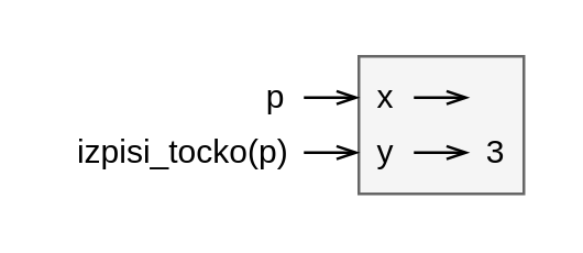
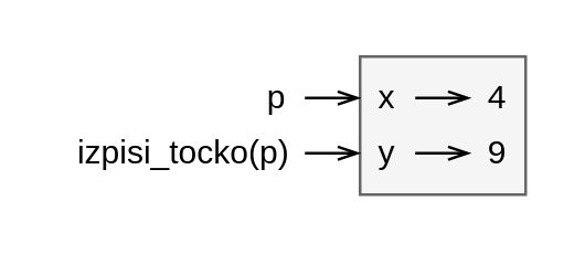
  <mxCell id="0" />
  <mxCell id="1" parent="0" />
  <mxCell id="2" value="" style="group" parent="1" vertex="1" connectable="0"><mxGeometry x="90" y="20" width="100" height="50" as="geometry" /></mxCell>
  <mxCell id="3" value="" style="whiteSpace=wrap;html=1;fillColor=#f5f5f5;strokeColor=#666666;" parent="2" vertex="1"><mxGeometry x="40" width="60" height="50" as="geometry" /></mxCell>
  <mxCell id="4" value="x" style="text;html=1;strokeColor=none;fillColor=none;align=center;verticalAlign=middle;whiteSpace=wrap;" parent="2" vertex="1"><mxGeometry x="40" y="5" width="20" height="20" as="geometry" /></mxCell>
  <mxCell id="5" value="y" style="text;html=1;strokeColor=none;fillColor=none;align=center;verticalAlign=middle;whiteSpace=wrap;" parent="2" vertex="1"><mxGeometry x="40" y="25" width="20" height="20" as="geometry" /></mxCell>
  <mxCell id="6" style="edgeStyle=orthogonalEdgeStyle;rounded=0;html=1;exitX=0.5;exitY=1;endArrow=openThin;endFill=0;jettySize=auto;orthogonalLoop=1;strokeWidth=1;" parent="2" source="3" target="3" edge="1"><mxGeometry relative="1" as="geometry" /></mxCell>
  <mxCell id="7" style="edgeStyle=orthogonalEdgeStyle;rounded=0;html=1;exitX=0.25;exitY=0;entryX=0.25;entryY=0;endArrow=openThin;endFill=0;jettySize=auto;orthogonalLoop=1;strokeWidth=1;" parent="2" source="4" target="4" edge="1"><mxGeometry relative="1" as="geometry" /></mxCell>
- <mxCell id="9" value="3" style="text;html=1;strokeColor=none;fillColor=none;align=center;verticalAlign=middle;whiteSpace=wrap;" parent="2" vertex="1"><mxGeometry x="80" y="25" width="20" height="20" as="geometry" /></mxCell>
+ <mxCell id="8" value="4" style="text;html=1;strokeColor=none;fillColor=none;align=center;verticalAlign=middle;whiteSpace=wrap;" parent="2" vertex="1"><mxGeometry x="80" y="5" width="20" height="20" as="geometry" /></mxCell>
+ <mxCell id="9" value="9" style="text;html=1;strokeColor=none;fillColor=none;align=center;verticalAlign=middle;whiteSpace=wrap;" parent="2" vertex="1"><mxGeometry x="80" y="25" width="20" height="20" as="geometry" /></mxCell>
  <mxCell id="10" value="" style="endArrow=openThin;html=1;strokeWidth=1;endFill=0;" parent="2" edge="1"><mxGeometry width="50" height="50" relative="1" as="geometry"><mxPoint x="20" y="15" as="sourcePoint" /><mxPoint x="40" y="15" as="targetPoint" /></mxGeometry></mxCell>
  <mxCell id="11" style="edgeStyle=orthogonalEdgeStyle;rounded=0;html=1;exitX=0.75;exitY=0;entryX=0.75;entryY=0;endArrow=openThin;endFill=0;jettySize=auto;orthogonalLoop=1;strokeWidth=1;" parent="2" source="9" target="9" edge="1"><mxGeometry relative="1" as="geometry" /></mxCell>
  <mxCell id="12" value="" style="endArrow=openThin;html=1;strokeWidth=1;endFill=0;" parent="2" edge="1"><mxGeometry width="50" height="50" relative="1" as="geometry"><mxPoint x="60" y="15" as="sourcePoint" /><mxPoint x="80" y="15" as="targetPoint" /></mxGeometry></mxCell>
  <mxCell id="13" value="" style="endArrow=openThin;html=1;strokeWidth=1;endFill=0;" parent="2" edge="1"><mxGeometry width="50" height="50" relative="1" as="geometry"><mxPoint x="60" y="35" as="sourcePoint" /><mxPoint x="80" y="35" as="targetPoint" /></mxGeometry></mxCell>
  <mxCell id="14" style="edgeStyle=orthogonalEdgeStyle;rounded=0;html=1;exitX=0.25;exitY=0;entryX=0.25;entryY=0;endArrow=openThin;endFill=0;jettySize=auto;orthogonalLoop=1;strokeWidth=1;" parent="2" source="5" target="5" edge="1"><mxGeometry relative="1" as="geometry" /></mxCell>
  <mxCell id="15" value="p" style="text;html=1;strokeColor=none;fillColor=none;align=center;verticalAlign=middle;whiteSpace=wrap;" parent="2" vertex="1"><mxGeometry y="5" width="20" height="20" as="geometry" /></mxCell>
  <mxCell id="16" value="" style="endArrow=openThin;html=1;strokeWidth=1;endFill=0;" edge="1" parent="1"><mxGeometry width="50" height="50" relative="1" as="geometry"><mxPoint x="110" y="55" as="sourcePoint" /><mxPoint x="130" y="55" as="targetPoint" /></mxGeometry></mxCell>
  <mxCell id="17" value="izpisi_tocko(p)&amp;nbsp;" style="text;html=1;strokeColor=none;fillColor=none;align=right;verticalAlign=middle;whiteSpace=wrap;" vertex="1" parent="1"><mxGeometry x="20" y="45" width="90" height="20" as="geometry" /></mxCell>
